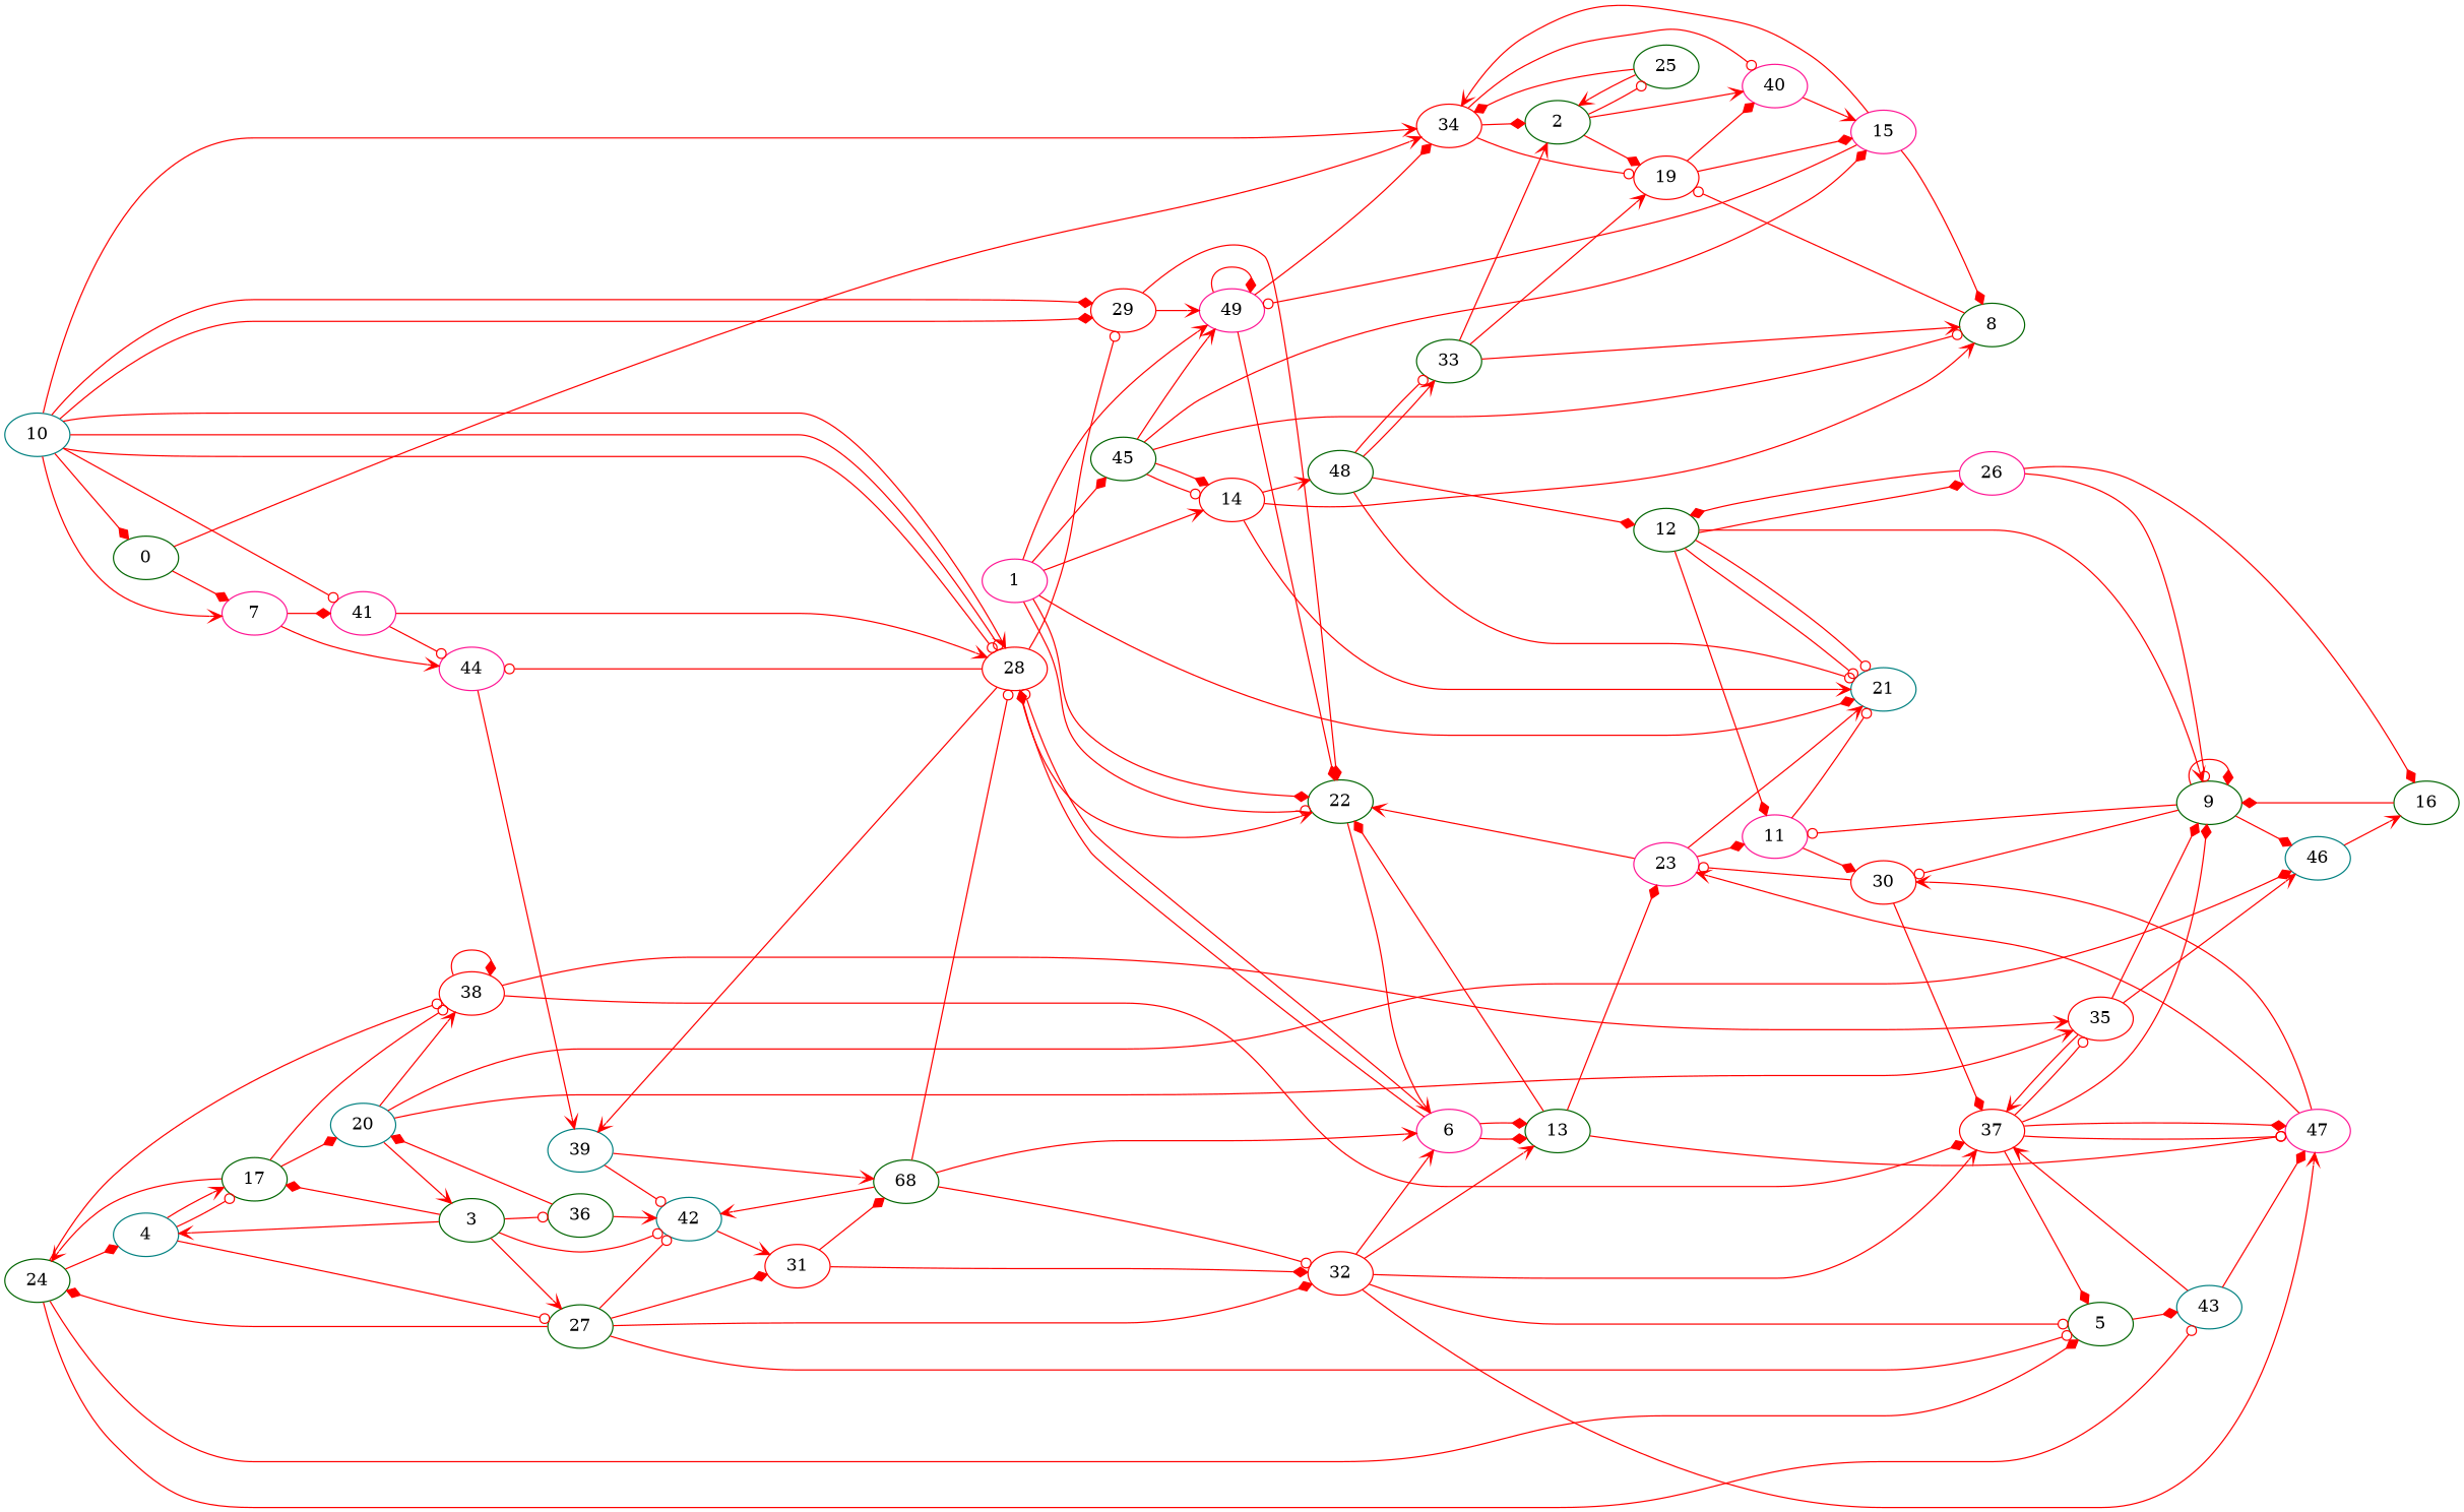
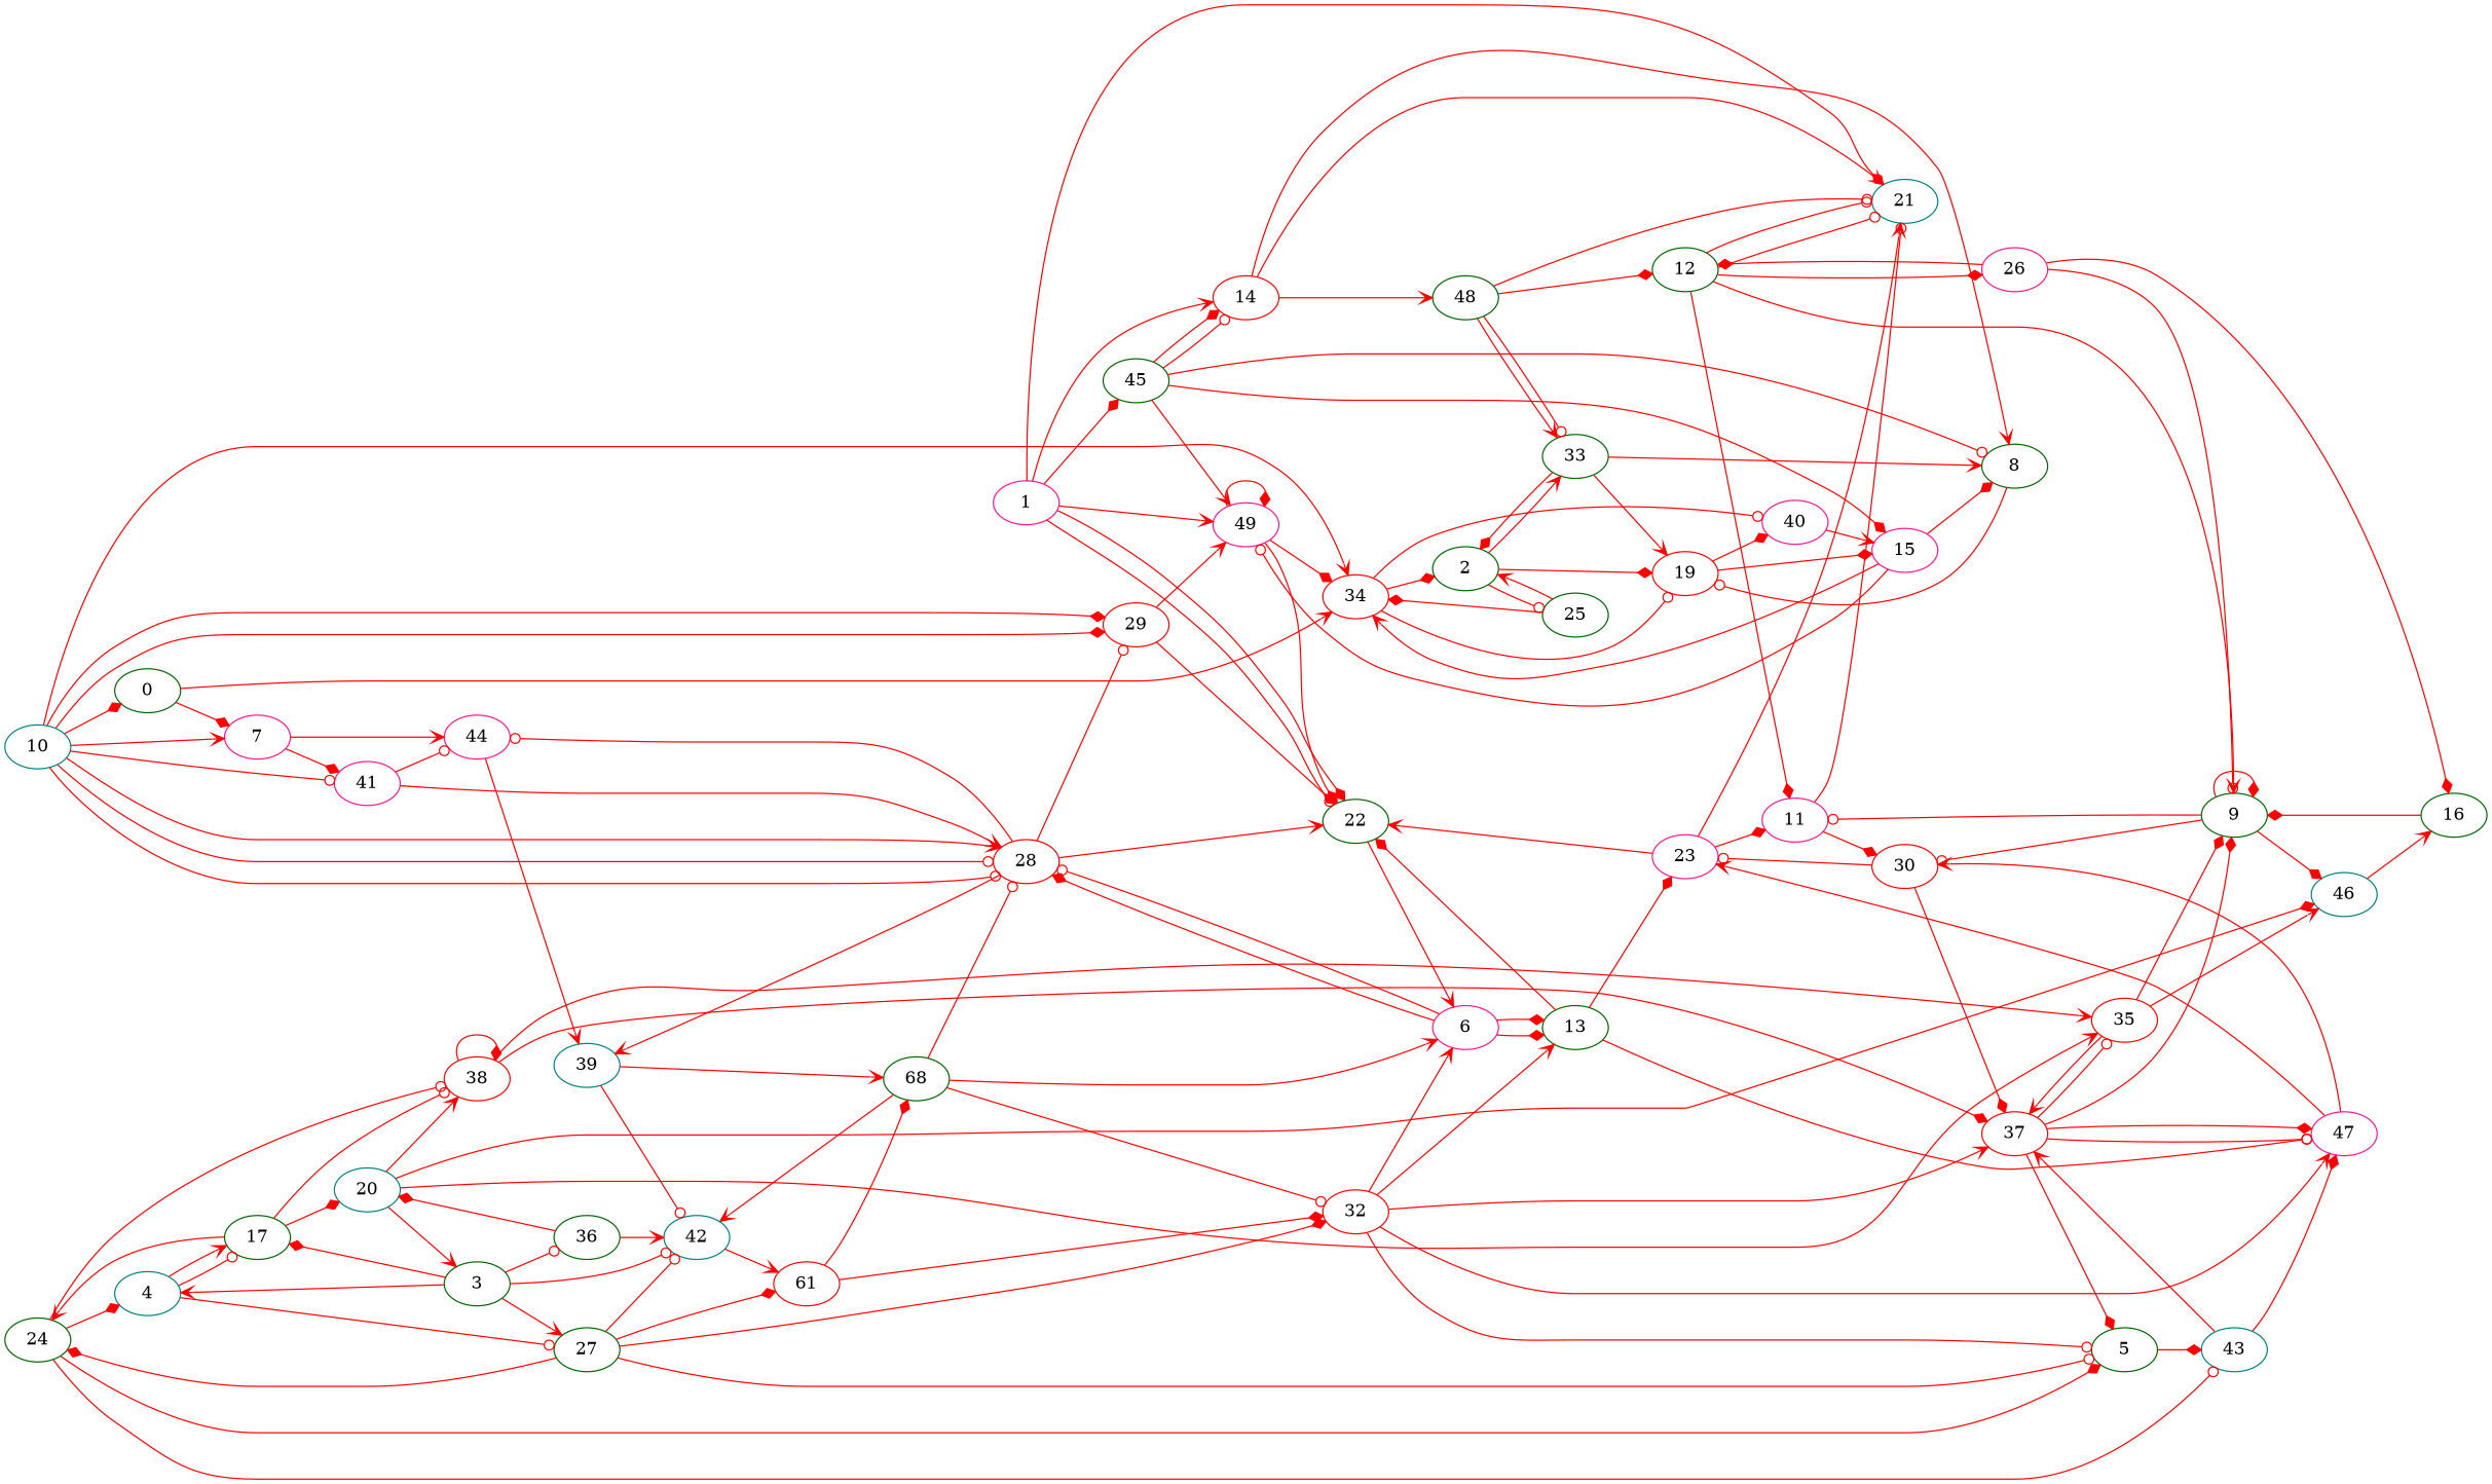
  digraph {
    rankdir=LR
    node [color=darkgreen]
    edge [arrowhead=diamond color=red]
    7 [color=deeppink]
    0
    34 [color=red]
    41 [color=deeppink]
    44 [color=deeppink]
    2
    19 [color=red]
    40 [color=deeppink]
    28 [color=red]
    39 [color=teal]
    25
    33
    15 [color=deeppink]
    22
    29 [color=red]
    42 [color=teal]
    n17 [label=68]
    8
    49 [color=deeppink]
    1 [color=deeppink]
    14 [color=red]
    45
    21 [color=teal]
    48
    6 [color=deeppink]
    12
    13
    9
    11 [color=deeppink]
    26 [color=deeppink]
    47 [color=deeppink]
    23 [color=deeppink]
    4 [color=teal]
    3
    17
    27
    36
    20 [color=teal]
    24
    38 [color=red]
    5
    32 [color=red]
-   31 [color=red]
+   31 [color=red label=61]
    46 [color=teal]
    35 [color=red]
    43 [color=teal]
    37 [color=red]
    16
    30 [color=red]
    10 [color=teal]
    7 -> 41
    7 -> 44 [arrowhead=vee]
    0 -> 7
    0 -> 34 [arrowhead=vee]
    34 -> 2
    34 -> 19 [arrowhead=odot]
    34 -> 40 [arrowhead=odot]
    41 -> 44 [arrowhead=odot]
    41 -> 28 [arrowhead=vee]
    44 -> 39 [arrowhead=vee]
    2 -> 19
    2 -> 25 [arrowhead=odot]
-   2 -> 40 [arrowhead=vee]
+   2 -> 33 [arrowhead=vee]
    19 -> 40
    19 -> 15
    40 -> 15 [arrowhead=vee]
    28 -> 44 [arrowhead=odot]
    28 -> 39 [arrowhead=vee]
    28 -> 22 [arrowhead=vee]
    28 -> 29 [arrowhead=odot]
    39 -> 42 [arrowhead=odot]
    39 -> n17 [arrowhead=vee]
    25 -> 34
    25 -> 2 [arrowhead=vee]
-   33 -> 2 [arrowhead=vee]
+   33 -> 2
    33 -> 19 [arrowhead=vee]
    33 -> 8 [arrowhead=vee]
    15 -> 34 [arrowhead=vee]
    15 -> 8
    15 -> 49 [arrowhead=odot]
    22 -> 6 [arrowhead=vee]
    29 -> 22
    29 -> 49 [arrowhead=vee]
    42 -> 31 [arrowhead=vee]
    n17 -> 28 [arrowhead=odot]
    n17 -> 42 [arrowhead=vee]
    n17 -> 6 [arrowhead=vee]
    n17 -> 32 [arrowhead=odot]
    8 -> 19 [arrowhead=odot]
    49 -> 34
    49 -> 22
    49 -> 49
    1 -> 22 [arrowhead=odot]
    1 -> 22
    1 -> 49 [arrowhead=vee]
    1 -> 14 [arrowhead=vee]
    1 -> 45
    1 -> 21
    14 -> 8 [arrowhead=vee]
    14 -> 21 [arrowhead=vee]
    14 -> 48 [arrowhead=vee]
    45 -> 15
    45 -> 8 [arrowhead=odot]
    45 -> 49 [arrowhead=vee]
    45 -> 14 [arrowhead=odot]
    45 -> 14
    48 -> 33 [arrowhead=vee]
    48 -> 33 [arrowhead=odot]
    48 -> 21 [arrowhead=odot]
    48 -> 12
    6 -> 28
    6 -> 28 [arrowhead=odot]
    6 -> 13
    6 -> 13
    12 -> 21 [arrowhead=odot]
    12 -> 21 [arrowhead=odot]
    12 -> 9 [arrowhead=vee]
    12 -> 11
    12 -> 26
    13 -> 22
    13 -> 47 [arrowhead=odot]
    13 -> 23
    9 -> 9
    9 -> 11 [arrowhead=odot]
    9 -> 46
    9 -> 30 [arrowhead=odot]
    11 -> 21 [arrowhead=odot]
    11 -> 30
    26 -> 12
    26 -> 9 [arrowhead=odot]
    26 -> 16
    47 -> 23 [arrowhead=vee]
    47 -> 30 [arrowhead=vee]
    23 -> 22 [arrowhead=vee]
    23 -> 21 [arrowhead=vee]
    23 -> 11
    4 -> 17 [arrowhead=odot]
    4 -> 17 [arrowhead=vee]
    4 -> 27 [arrowhead=odot]
    3 -> 42 [arrowhead=odot]
    3 -> 4 [arrowhead=vee]
    3 -> 17
    3 -> 27 [arrowhead=vee]
    3 -> 36 [arrowhead=odot]
    17 -> 20
    17 -> 24 [arrowhead=vee]
    17 -> 38 [arrowhead=odot]
    27 -> 42 [arrowhead=odot]
    27 -> 24
    27 -> 5 [arrowhead=odot]
    27 -> 32
    27 -> 31
    36 -> 42 [arrowhead=vee]
    36 -> 20
    20 -> 3 [arrowhead=vee]
    20 -> 38 [arrowhead=vee]
    20 -> 46
    20 -> 35 [arrowhead=vee]
    24 -> 4
    24 -> 38 [arrowhead=odot]
    24 -> 5
    24 -> 43 [arrowhead=odot]
    38 -> 38
    38 -> 35 [arrowhead=vee]
    38 -> 37
    5 -> 43
    32 -> 6 [arrowhead=vee]
    32 -> 13 [arrowhead=vee]
    32 -> 47 [arrowhead=vee]
    32 -> 5 [arrowhead=odot]
    32 -> 37 [arrowhead=vee]
    31 -> n17
    31 -> 32
    46 -> 16 [arrowhead=vee]
    35 -> 9
    35 -> 46 [arrowhead=vee]
    35 -> 37 [arrowhead=vee]
    43 -> 47
    43 -> 37 [arrowhead=vee]
    37 -> 9
    37 -> 47 [arrowhead=odot]
    37 -> 47
    37 -> 5
    37 -> 35 [arrowhead=odot]
    16 -> 9
    30 -> 23 [arrowhead=odot]
    30 -> 37
    10 -> 7 [arrowhead=vee]
    10 -> 0
    10 -> 34 [arrowhead=vee]
    10 -> 41 [arrowhead=odot]
    10 -> 28 [arrowhead=odot]
    10 -> 28 [arrowhead=odot]
    10 -> 28 [arrowhead=vee]
    10 -> 29
    10 -> 29
  }
